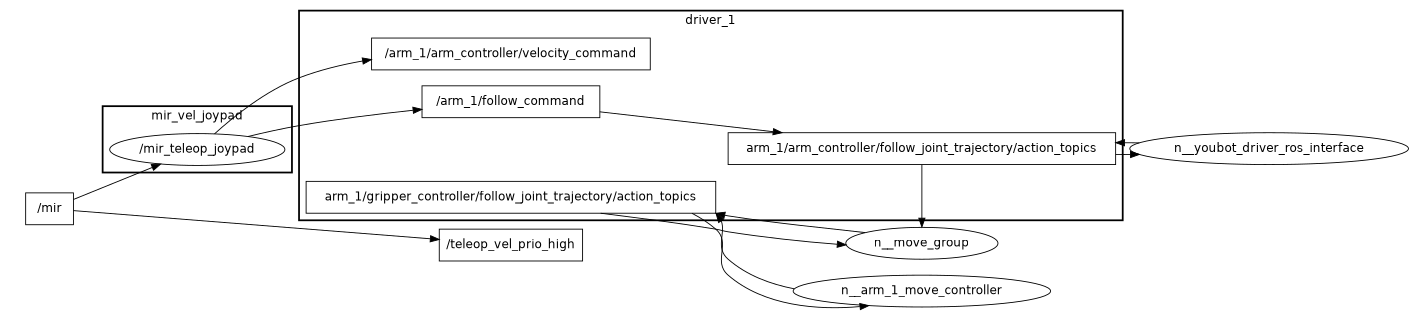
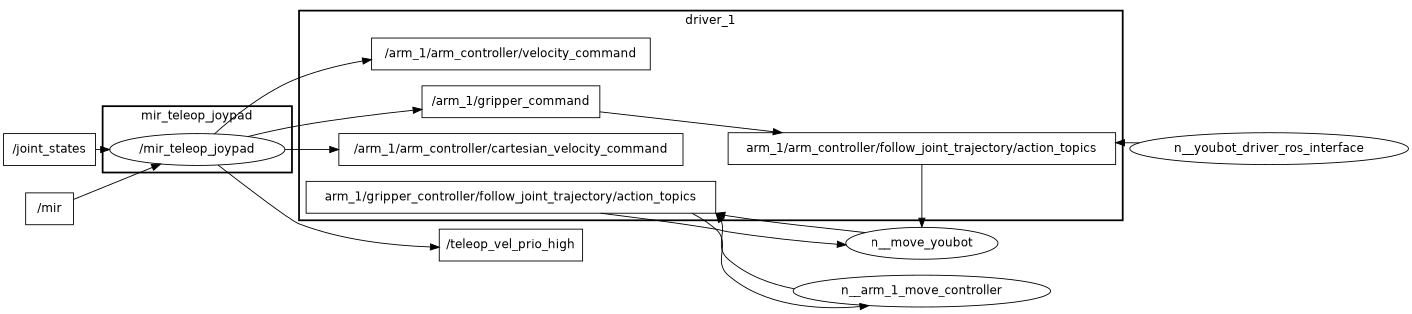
  digraph {
    compound=True
    fontname="DejaVu Sans"
    rank=same
    rankdir=LR
    ranksep=0.2
    node [fontname="DejaVu Sans" shape=box]
    edge [fontname="DejaVu Sans" penwidth=1]
    n1 [height=0.5 label="/arm_1/arm_controller/velocity_command" width=4.375]
-   n2 [height=0.5 label="/arm_1/follow_command" width=2.7917]
+   n2 [height=0.5 label="/arm_1/gripper_command" width=2.7917]
+   n3 [height=0.5 label="/arm_1/arm_controller/cartesian_velocity_command" width=5.4028]
    n4 [height=0.5 label="arm_1/arm_controller/follow_joint_trajectory/action_topics" width=6.0833]
    n5 [height=0.5 label="arm_1/gripper_controller/follow_joint_trajectory/action_topics" width=6.4306]
    n6 [height=0.5 label="/mir_teleop_joypad" shape=ellipse width=2.7442]
-   n__move_group [height=0.5 width=2.3109 shape=""]
+   n__move_group [height=0.5 width=2.3109 label=n__move_youbot shape=""]
    n__youbot_driver_ros_interface [height=0.5 width=4.3691 shape=""]
    n9 [height=0.5 label=n__arm_1_move_controller width=4.0441 shape=""]
    n10 [height=0.5 label="/teleop_vel_prio_high" width=2.1528]
+   n11 [height=0.5 label="/joint_states" width=1.4444]
    n12 [height=0.5 label="/mir" width=0.75]
    subgraph cluster_1 {
      label=driver_1
      style=bold
      n1
      n2
+     n3
      n4
      n5
    }
    subgraph cluster_2 {
-     label=mir_vel_joypad
+     label=mir_teleop_joypad
      style=bold
      n6
    }
    n2 -> n4
    n4 -> n__move_group
-   n4 -> n__youbot_driver_ros_interface
    n5 -> n__move_group
    n5 -> n9
    n6 -> n1
    n6 -> n2
-   n12 -> n10
+   n6 -> n3
+   n6 -> n10
    n__move_group -> n5
    n__youbot_driver_ros_interface -> n4
    n9 -> n5
+   n11 -> n6
    n12 -> n6
  }
